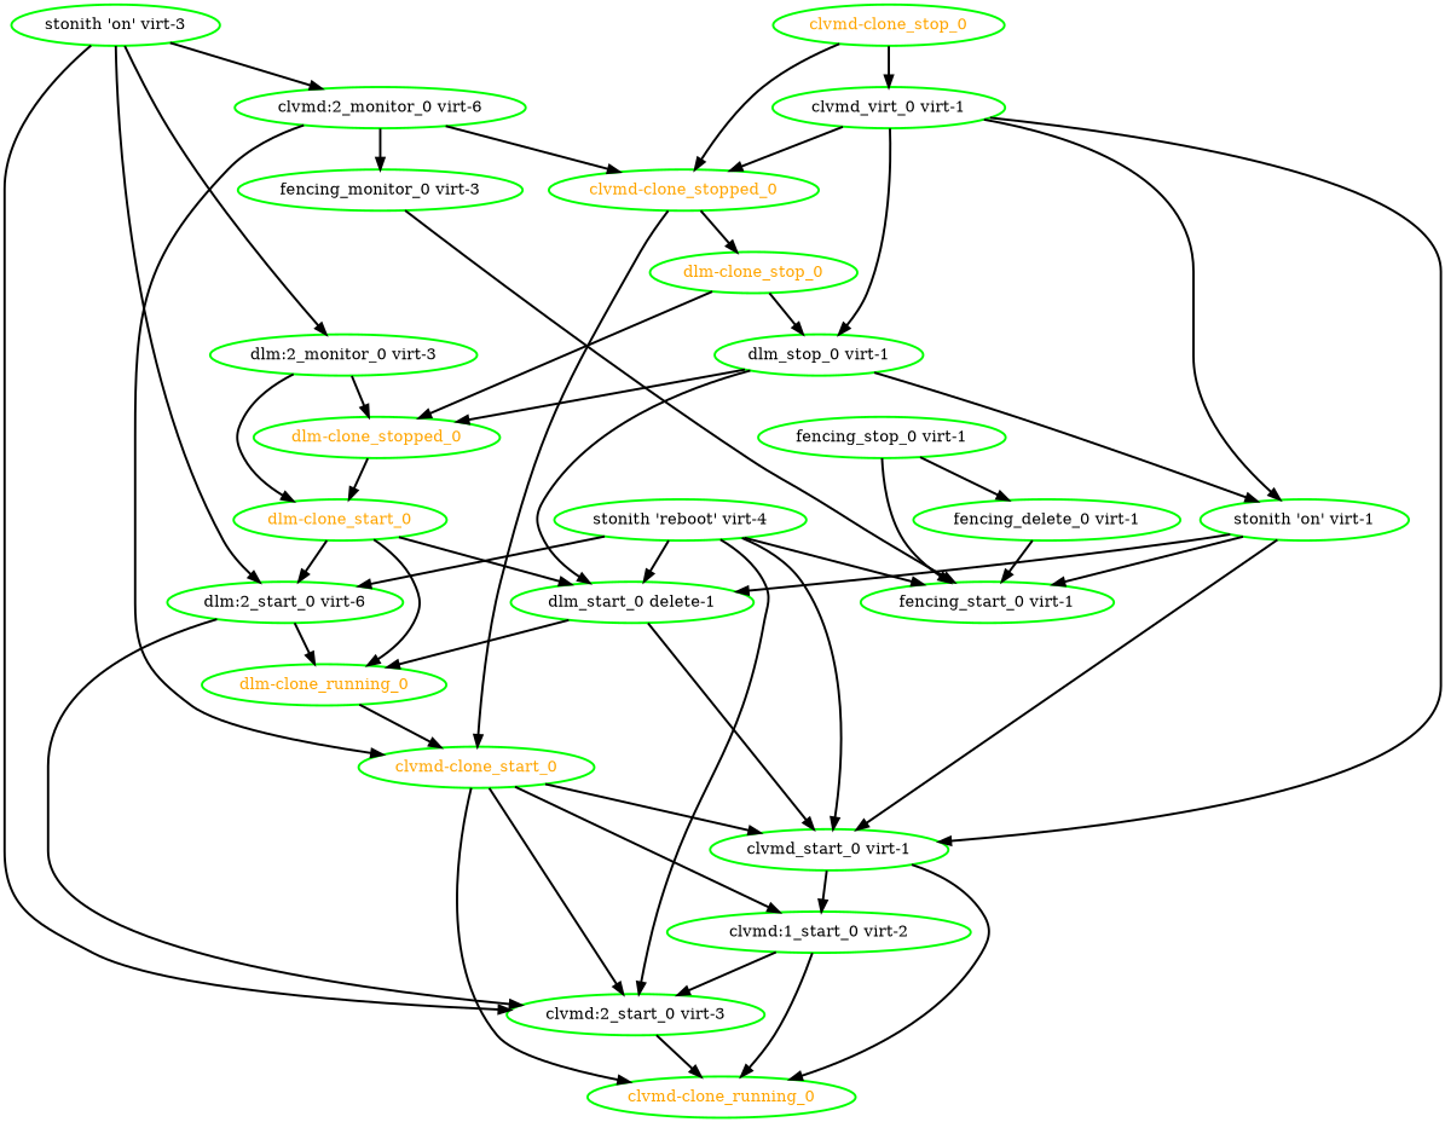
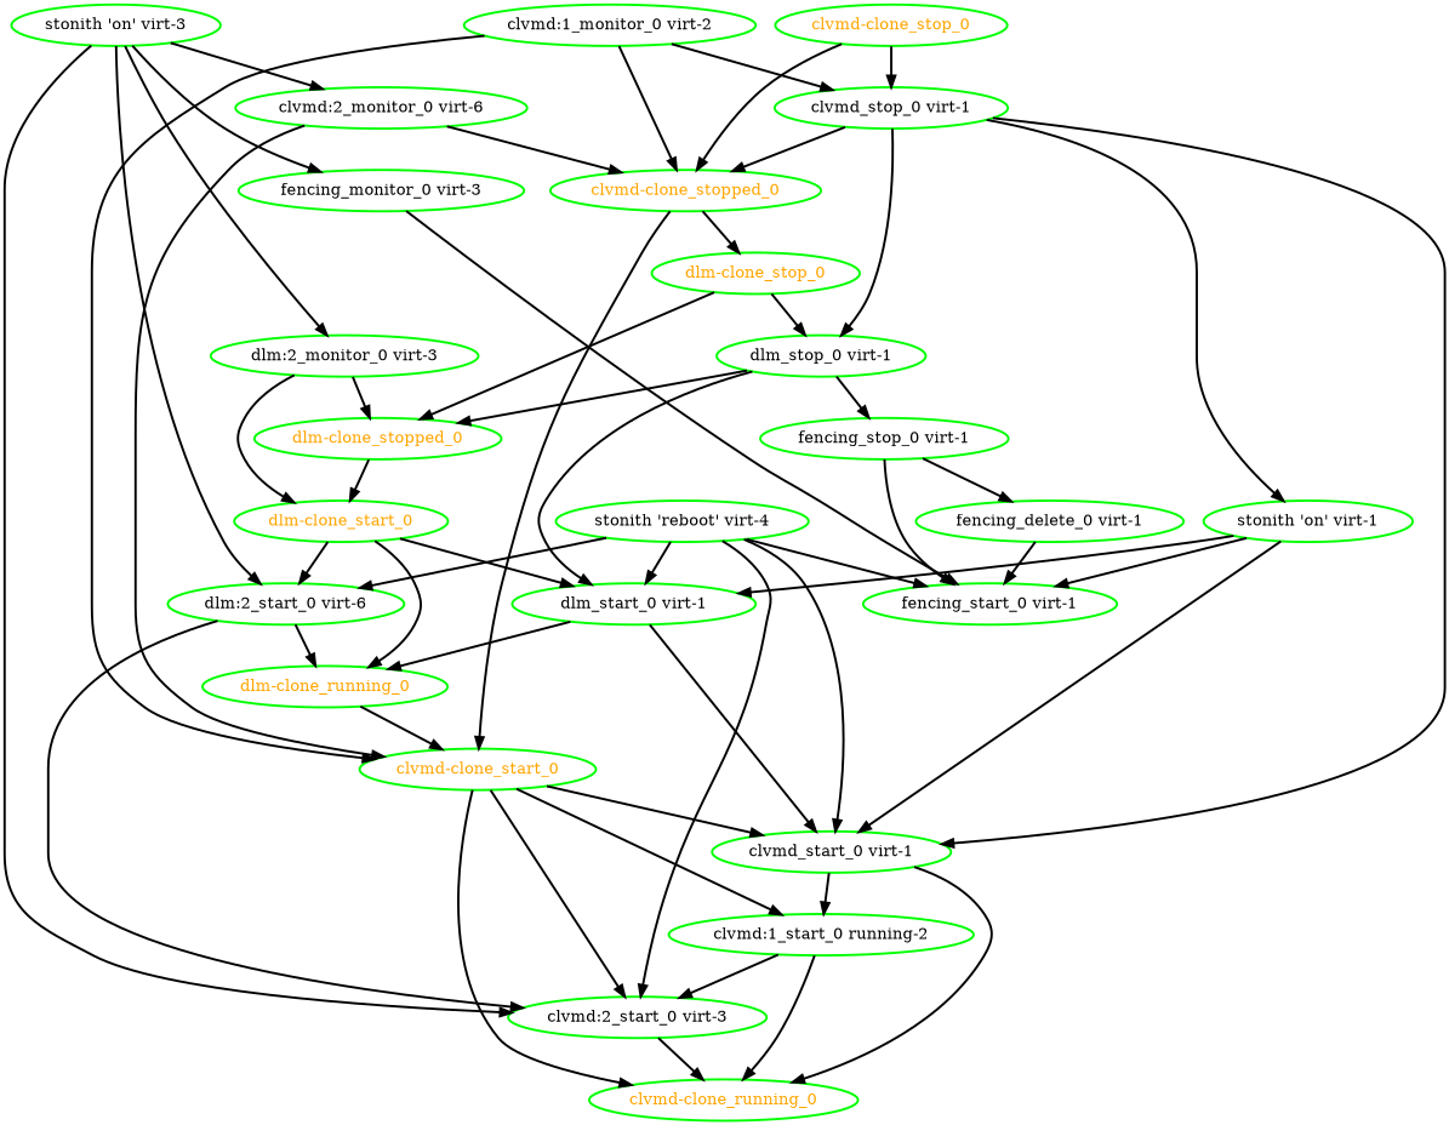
  digraph {
    node [color=green fontcolor=black style=bold]
    edge [style=bold]
    "clvmd-clone_running_0" [fontcolor=orange]
    "clvmd-clone_start_0" [fontcolor=orange]
-   "clvmd:1_start_0 virt-2"
+   "clvmd:1_start_0 virt-2" [label="clvmd:1_start_0 running-2"]
    "clvmd:2_start_0 virt-3"
    "clvmd_start_0 virt-1"
    "clvmd-clone_stop_0" [fontcolor=orange]
    "clvmd-clone_stopped_0" [fontcolor=orange]
-   "clvmd_stop_0 virt-1" [label="clvmd_virt_0 virt-1"]
+   "clvmd_stop_0 virt-1"
    "dlm-clone_stop_0" [fontcolor=orange]
    "dlm_stop_0 virt-1"
    "stonith 'on' virt-1"
    "dlm-clone_stopped_0" [fontcolor=orange]
-   "dlm_start_0 virt-1" [label="dlm_start_0 delete-1"]
+   "dlm_start_0 virt-1"
    "fencing_start_0 virt-1"
    "dlm-clone_start_0" [fontcolor=orange]
+   "clvmd:1_monitor_0 virt-2"
    n17 [label="clvmd:2_monitor_0 virt-6"]
    "dlm-clone_running_0" [fontcolor=orange]
    n19 [label="dlm:2_start_0 virt-6"]
    "dlm:2_monitor_0 virt-3"
    "fencing_delete_0 virt-1"
    "fencing_monitor_0 virt-3"
    "fencing_stop_0 virt-1"
    "stonith 'on' virt-3"
    "stonith 'reboot' virt-4"
    "clvmd-clone_start_0" -> "clvmd-clone_running_0"
    "clvmd-clone_start_0" -> "clvmd:1_start_0 virt-2"
    "clvmd-clone_start_0" -> "clvmd:2_start_0 virt-3"
    "clvmd-clone_start_0" -> "clvmd_start_0 virt-1"
    "clvmd:1_start_0 virt-2" -> "clvmd-clone_running_0"
    "clvmd:1_start_0 virt-2" -> "clvmd:2_start_0 virt-3"
    "clvmd:2_start_0 virt-3" -> "clvmd-clone_running_0"
    "clvmd_start_0 virt-1" -> "clvmd-clone_running_0"
    "clvmd_start_0 virt-1" -> "clvmd:1_start_0 virt-2"
    "clvmd-clone_stop_0" -> "clvmd-clone_stopped_0"
    "clvmd-clone_stop_0" -> "clvmd_stop_0 virt-1"
    "clvmd-clone_stopped_0" -> "clvmd-clone_start_0"
    "clvmd-clone_stopped_0" -> "dlm-clone_stop_0"
    "clvmd_stop_0 virt-1" -> "clvmd_start_0 virt-1"
    "clvmd_stop_0 virt-1" -> "clvmd-clone_stopped_0"
    "clvmd_stop_0 virt-1" -> "dlm_stop_0 virt-1"
    "clvmd_stop_0 virt-1" -> "stonith 'on' virt-1"
    "dlm-clone_stop_0" -> "dlm_stop_0 virt-1"
    "dlm-clone_stop_0" -> "dlm-clone_stopped_0"
-   "dlm_stop_0 virt-1" -> "stonith 'on' virt-1"
+   "dlm_stop_0 virt-1" -> "fencing_stop_0 virt-1"
    "dlm_stop_0 virt-1" -> "dlm-clone_stopped_0"
    "dlm_stop_0 virt-1" -> "dlm_start_0 virt-1"
    "stonith 'on' virt-1" -> "clvmd_start_0 virt-1"
    "stonith 'on' virt-1" -> "dlm_start_0 virt-1"
    "stonith 'on' virt-1" -> "fencing_start_0 virt-1"
    "dlm-clone_stopped_0" -> "dlm-clone_start_0"
    "dlm_start_0 virt-1" -> "clvmd_start_0 virt-1"
    "dlm_start_0 virt-1" -> "dlm-clone_running_0"
    "dlm-clone_start_0" -> "dlm_start_0 virt-1"
    "dlm-clone_start_0" -> "dlm-clone_running_0"
    "dlm-clone_start_0" -> n19
+   "clvmd:1_monitor_0 virt-2" -> "clvmd-clone_start_0"
+   "clvmd:1_monitor_0 virt-2" -> "clvmd-clone_stopped_0"
+   "clvmd:1_monitor_0 virt-2" -> "clvmd_stop_0 virt-1"
    n17 -> "clvmd-clone_start_0"
    n17 -> "clvmd-clone_stopped_0"
    "dlm-clone_running_0" -> "clvmd-clone_start_0"
    n19 -> "clvmd:2_start_0 virt-3"
    n19 -> "dlm-clone_running_0"
    "dlm:2_monitor_0 virt-3" -> "dlm-clone_stopped_0"
    "dlm:2_monitor_0 virt-3" -> "dlm-clone_start_0"
    "fencing_delete_0 virt-1" -> "fencing_start_0 virt-1"
    "fencing_monitor_0 virt-3" -> "fencing_start_0 virt-1"
    "fencing_stop_0 virt-1" -> "fencing_start_0 virt-1"
    "fencing_stop_0 virt-1" -> "fencing_delete_0 virt-1"
    "stonith 'on' virt-3" -> "clvmd:2_start_0 virt-3"
    "stonith 'on' virt-3" -> n17
    "stonith 'on' virt-3" -> n19
    "stonith 'on' virt-3" -> "dlm:2_monitor_0 virt-3"
-   n17 -> "fencing_monitor_0 virt-3"
+   "stonith 'on' virt-3" -> "fencing_monitor_0 virt-3"
    "stonith 'reboot' virt-4" -> "clvmd:2_start_0 virt-3"
    "stonith 'reboot' virt-4" -> "clvmd_start_0 virt-1"
    "stonith 'reboot' virt-4" -> "dlm_start_0 virt-1"
    "stonith 'reboot' virt-4" -> "fencing_start_0 virt-1"
    "stonith 'reboot' virt-4" -> n19
  }
